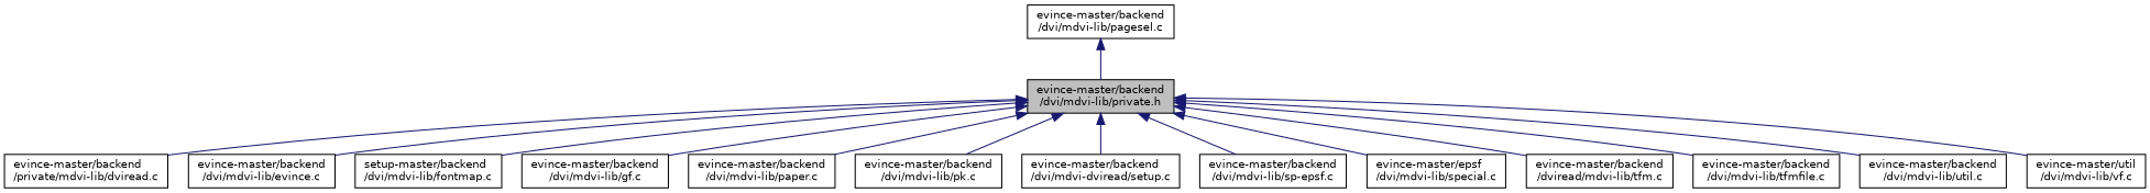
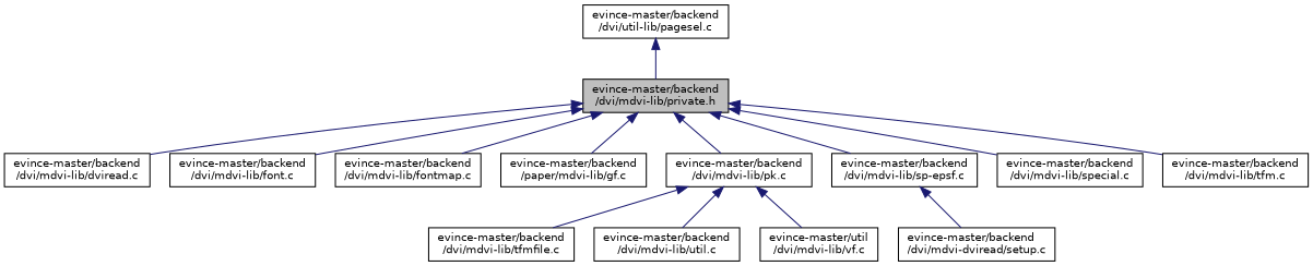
  digraph {
    node [color=black fillcolor=white fontname=Helvetica fontsize=10 shape=record style=filled]
    edge [color=midnightblue dir=back fontname=Helvetica fontsize=10 labelfontname=Helvetica labelfontsize=10 style=solid]
    n1 [fillcolor=grey75 fontcolor=black height=0.2 label="evince-master/backend\l/dvi/mdvi-lib/private.h" width=0.4]
-   n2 [height=0.2 label="evince-master/backend\l/private/mdvi-lib/dviread.c" width=0.4]
-   n3 [height=0.2 label="evince-master/backend\l/dvi/mdvi-lib/evince.c" width=0.4]
-   n4 [height=0.2 label="setup-master/backend\l/dvi/mdvi-lib/fontmap.c" width=0.4]
-   n5 [height=0.2 label="evince-master/backend\l/dvi/mdvi-lib/gf.c" width=0.4]
-   n6 [height=0.2 label="evince-master/backend\l/dvi/mdvi-lib/paper.c" width=0.4]
+   n2 [height=0.2 label="evince-master/backend\l/dvi/mdvi-lib/dviread.c" width=0.4]
+   n3 [height=0.2 label="evince-master/backend\l/dvi/mdvi-lib/font.c" width=0.4]
+   n4 [height=0.2 label="evince-master/backend\l/dvi/mdvi-lib/fontmap.c" width=0.4]
+   n5 [height=0.2 label="evince-master/backend\l/paper/mdvi-lib/gf.c" width=0.4]
    n7 [height=0.2 label="evince-master/backend\l/dvi/mdvi-lib/pk.c" width=0.4]
    n8 [height=0.2 label="evince-master/backend\l/dvi/mdvi-dviread/setup.c" width=0.4]
    n9 [height=0.2 label="evince-master/backend\l/dvi/mdvi-lib/sp-epsf.c" width=0.4]
-   n10 [height=0.2 label="evince-master/epsf\l/dvi/mdvi-lib/special.c" width=0.4]
-   n11 [height=0.2 label="evince-master/backend\l/dviread/mdvi-lib/tfm.c" width=0.4]
+   n10 [height=0.2 label="evince-master/backend\l/dvi/mdvi-lib/special.c" width=0.4]
+   n11 [height=0.2 label="evince-master/backend\l/dvi/mdvi-lib/tfm.c" width=0.4]
    n12 [height=0.2 label="evince-master/backend\l/dvi/mdvi-lib/tfmfile.c" width=0.4]
    n13 [height=0.2 label="evince-master/backend\l/dvi/mdvi-lib/util.c" width=0.4]
    n14 [height=0.2 label="evince-master/util\l/dvi/mdvi-lib/vf.c" width=0.4]
-   n15 [height=0.2 label="evince-master/backend\l/dvi/mdvi-lib/pagesel.c" width=0.4]
+   n15 [height=0.2 label="evince-master/backend\l/dvi/util-lib/pagesel.c" width=0.4]
    n1 -> n2
    n1 -> n3
    n1 -> n4
    n1 -> n5
-   n1 -> n6
    n1 -> n7
-   n1 -> n8
+   n9 -> n8
    n1 -> n9
    n1 -> n10
    n1 -> n11
-   n1 -> n12
-   n1 -> n13
-   n1 -> n14
+   n7 -> n12
+   n7 -> n13
+   n7 -> n14
    n15 -> n1
  }
